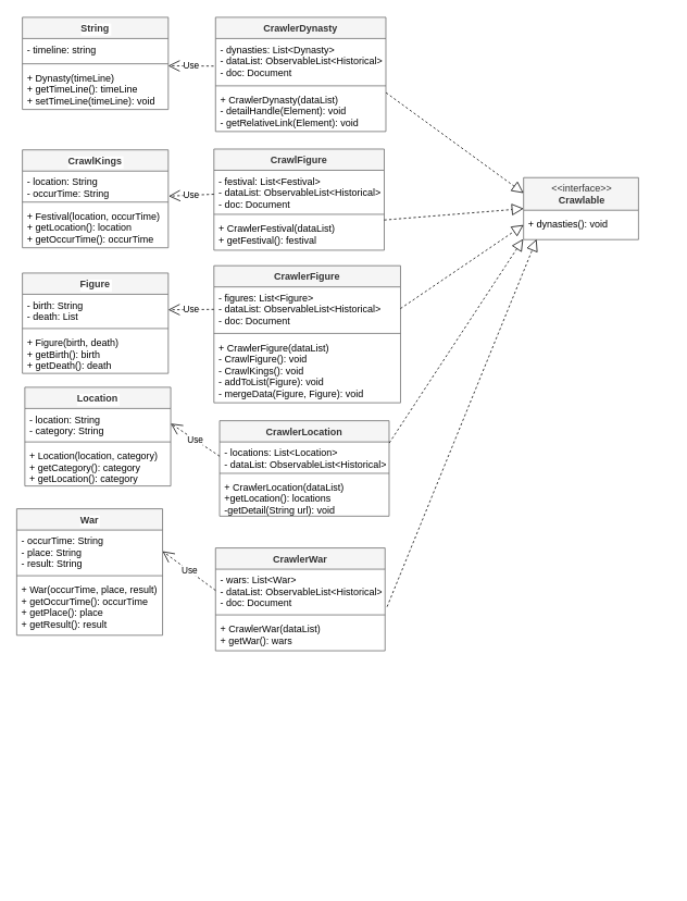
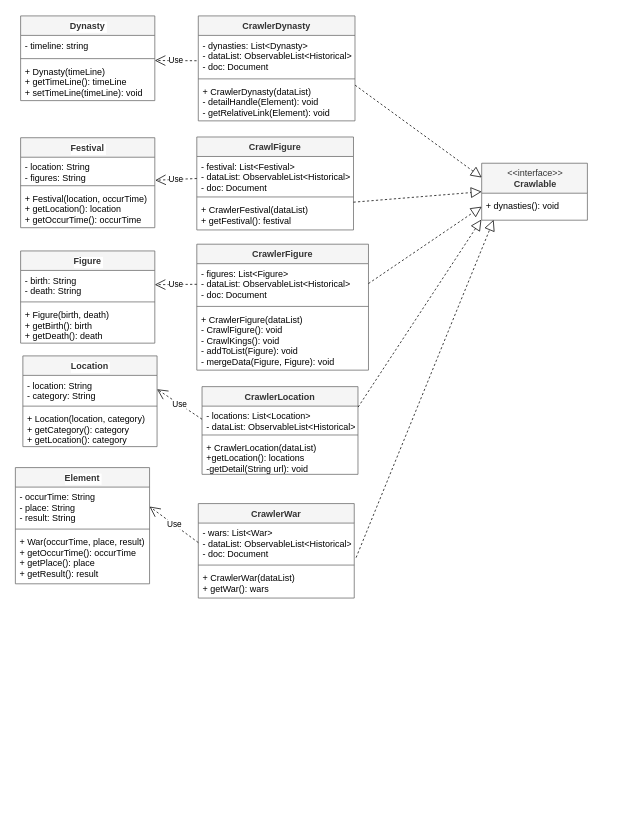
  <mxCell id="0" />
  <mxCell id="1" parent="0" />
  <mxCell id="2" value="" style="group" parent="1" vertex="1" connectable="0"><mxGeometry x="20" y="20.5" width="801" height="1061.5" as="geometry" /></mxCell>
  <mxCell id="3" value="Figure" style="swimlane;fontStyle=1;align=center;verticalAlign=top;childLayout=stackLayout;horizontal=1;startSize=26;horizontalStack=0;resizeParent=1;resizeParentMax=0;resizeLast=0;collapsible=1;marginBottom=0;strokeColor=#666666;labelBackgroundColor=#FFFFFF;fontColor=#333333;fillColor=#f5f5f5;rounded=0;" parent="2" vertex="1"><mxGeometry x="7" y="313.5" width="179" height="123" as="geometry" /></mxCell>
- <mxCell id="4" value="- birth: String&#10;- death: List" style="text;strokeColor=none;fillColor=none;align=left;verticalAlign=top;spacingLeft=4;spacingRight=4;overflow=hidden;rotatable=0;points=[[0,0.5],[1,0.5]];portConstraint=eastwest;fontColor=#000000;rounded=0;" parent="3" vertex="1"><mxGeometry y="26" width="179" height="38" as="geometry" /></mxCell>
+ <mxCell id="4" value="- birth: String&#10;- death: String" style="text;strokeColor=none;fillColor=none;align=left;verticalAlign=top;spacingLeft=4;spacingRight=4;overflow=hidden;rotatable=0;points=[[0,0.5],[1,0.5]];portConstraint=eastwest;fontColor=#000000;rounded=0;" parent="3" vertex="1"><mxGeometry y="26" width="179" height="38" as="geometry" /></mxCell>
  <mxCell id="5" value="" style="line;strokeWidth=1;fillColor=none;align=left;verticalAlign=middle;spacingTop=-1;spacingLeft=3;spacingRight=3;rotatable=0;labelPosition=right;points=[];portConstraint=eastwest;strokeColor=inherit;rounded=0;" parent="3" vertex="1"><mxGeometry y="64" width="179" height="8" as="geometry" /></mxCell>
  <mxCell id="6" value="+ Figure(birth, death)&#10;+ getBirth(): birth&#10;+ getDeath(): death&#10;&#10;" style="text;strokeColor=none;fillColor=none;align=left;verticalAlign=top;spacingLeft=4;spacingRight=4;overflow=hidden;rotatable=0;points=[[0,0.5],[1,0.5]];portConstraint=eastwest;fontColor=#000000;rounded=0;" parent="3" vertex="1"><mxGeometry y="72" width="179" height="51" as="geometry" /></mxCell>
  <mxCell id="7" value="Location" style="swimlane;fontStyle=1;align=center;verticalAlign=top;childLayout=stackLayout;horizontal=1;startSize=26;horizontalStack=0;resizeParent=1;resizeParentMax=0;resizeLast=0;collapsible=1;marginBottom=0;strokeColor=#666666;labelBackgroundColor=#FFFFFF;fontColor=#333333;fillColor=#f5f5f5;rounded=0;" parent="2" vertex="1"><mxGeometry x="10" y="453.5" width="179" height="121" as="geometry" /></mxCell>
  <mxCell id="8" value="- location: String&#10;- category: String" style="text;strokeColor=none;fillColor=none;align=left;verticalAlign=top;spacingLeft=4;spacingRight=4;overflow=hidden;rotatable=0;points=[[0,0.5],[1,0.5]];portConstraint=eastwest;fontColor=#000000;rounded=0;" parent="7" vertex="1"><mxGeometry y="26" width="179" height="37" as="geometry" /></mxCell>
  <mxCell id="9" value="" style="line;strokeWidth=1;fillColor=none;align=left;verticalAlign=middle;spacingTop=-1;spacingLeft=3;spacingRight=3;rotatable=0;labelPosition=right;points=[];portConstraint=eastwest;strokeColor=inherit;rounded=0;" parent="7" vertex="1"><mxGeometry y="63" width="179" height="8" as="geometry" /></mxCell>
  <mxCell id="10" value="+ Location(location, category)&#10;+ getCategory(): category&#10;+ getLocation(): category" style="text;strokeColor=none;fillColor=none;align=left;verticalAlign=top;spacingLeft=4;spacingRight=4;overflow=hidden;rotatable=0;points=[[0,0.5],[1,0.5]];portConstraint=eastwest;fontColor=#000000;rounded=0;" parent="7" vertex="1"><mxGeometry y="71" width="179" height="50" as="geometry" /></mxCell>
- <mxCell id="11" value="War" style="swimlane;fontStyle=1;align=center;verticalAlign=top;childLayout=stackLayout;horizontal=1;startSize=26;horizontalStack=0;resizeParent=1;resizeParentMax=0;resizeLast=0;collapsible=1;marginBottom=0;strokeColor=#666666;labelBackgroundColor=#FFFFFF;fontColor=#333333;fillColor=#f5f5f5;rounded=0;" parent="2" vertex="1"><mxGeometry y="602.5" width="179" height="155" as="geometry"><mxRectangle x="40" y="720" width="57" height="26" as="alternateBounds" /></mxGeometry></mxCell>
+ <mxCell id="11" value="Element" style="swimlane;fontStyle=1;align=center;verticalAlign=top;childLayout=stackLayout;horizontal=1;startSize=26;horizontalStack=0;resizeParent=1;resizeParentMax=0;resizeLast=0;collapsible=1;marginBottom=0;strokeColor=#666666;labelBackgroundColor=#FFFFFF;fontColor=#333333;fillColor=#f5f5f5;rounded=0;" parent="2" vertex="1"><mxGeometry y="602.5" width="179" height="155" as="geometry"><mxRectangle x="40" y="720" width="57" height="26" as="alternateBounds" /></mxGeometry></mxCell>
  <mxCell id="12" value="- occurTime: String&#10;- place: String&#10;- result: String" style="text;strokeColor=none;fillColor=none;align=left;verticalAlign=top;spacingLeft=4;spacingRight=4;overflow=hidden;rotatable=0;points=[[0,0.5],[1,0.5]];portConstraint=eastwest;fontColor=#000000;rounded=0;" parent="11" vertex="1"><mxGeometry y="26" width="179" height="52" as="geometry" /></mxCell>
  <mxCell id="13" value="" style="line;strokeWidth=1;fillColor=none;align=left;verticalAlign=middle;spacingTop=-1;spacingLeft=3;spacingRight=3;rotatable=0;labelPosition=right;points=[];portConstraint=eastwest;strokeColor=inherit;rounded=0;" parent="11" vertex="1"><mxGeometry y="78" width="179" height="8" as="geometry" /></mxCell>
  <mxCell id="14" value="+ War(occurTime, place, result)&#10;+ getOccurTime(): occurTime&#10;+ getPlace(): place&#10;+ getResult(): result" style="text;strokeColor=none;fillColor=none;align=left;verticalAlign=top;spacingLeft=4;spacingRight=4;overflow=hidden;rotatable=0;points=[[0,0.5],[1,0.5]];portConstraint=eastwest;fontColor=#000000;rounded=0;" parent="11" vertex="1"><mxGeometry y="86" width="179" height="69" as="geometry" /></mxCell>
- <mxCell id="15" value="String" style="swimlane;fontStyle=1;align=center;verticalAlign=top;childLayout=stackLayout;horizontal=1;startSize=26;horizontalStack=0;resizeParent=1;resizeParentMax=0;resizeLast=0;collapsible=1;marginBottom=0;strokeColor=#666666;labelBackgroundColor=#FFFFFF;fontColor=#333333;fillColor=#f5f5f5;rounded=0;" parent="2" vertex="1"><mxGeometry x="7" width="179" height="113" as="geometry" /></mxCell>
+ <mxCell id="15" value="Dynasty" style="swimlane;fontStyle=1;align=center;verticalAlign=top;childLayout=stackLayout;horizontal=1;startSize=26;horizontalStack=0;resizeParent=1;resizeParentMax=0;resizeLast=0;collapsible=1;marginBottom=0;strokeColor=#666666;labelBackgroundColor=#FFFFFF;fontColor=#333333;fillColor=#f5f5f5;rounded=0;" parent="2" vertex="1"><mxGeometry x="7" width="179" height="113" as="geometry" /></mxCell>
  <mxCell id="16" value="- timeline: string" style="text;strokeColor=none;fillColor=none;align=left;verticalAlign=top;spacingLeft=4;spacingRight=4;overflow=hidden;rotatable=0;points=[[0,0.5],[1,0.5]];portConstraint=eastwest;fontColor=#000000;rounded=0;" parent="15" vertex="1"><mxGeometry y="26" width="179" height="27" as="geometry" /></mxCell>
  <mxCell id="17" value="" style="line;strokeWidth=1;fillColor=none;align=left;verticalAlign=middle;spacingTop=-1;spacingLeft=3;spacingRight=3;rotatable=0;labelPosition=right;points=[];portConstraint=eastwest;strokeColor=inherit;rounded=0;" parent="15" vertex="1"><mxGeometry y="53" width="179" height="8" as="geometry" /></mxCell>
  <mxCell id="18" value="+ Dynasty(timeLine)&#10;+ getTimeLine(): timeLine &#10;+ setTimeLine(timeLine): void" style="text;strokeColor=none;fillColor=none;align=left;verticalAlign=top;spacingLeft=4;spacingRight=4;overflow=hidden;rotatable=0;points=[[0,0.5],[1,0.5]];portConstraint=eastwest;fontColor=#000000;rounded=0;" parent="15" vertex="1"><mxGeometry y="61" width="179" height="52" as="geometry" /></mxCell>
- <mxCell id="19" value="CrawlKings" style="swimlane;fontStyle=1;align=center;verticalAlign=top;childLayout=stackLayout;horizontal=1;startSize=26;horizontalStack=0;resizeParent=1;resizeParentMax=0;resizeLast=0;collapsible=1;marginBottom=0;strokeColor=#666666;labelBackgroundColor=#FFFFFF;fontColor=#333333;fillColor=#f5f5f5;rounded=0;" parent="2" vertex="1"><mxGeometry x="7" y="162.5" width="179" height="120" as="geometry" /></mxCell>
- <mxCell id="20" value="- location: String&#10;- occurTime: String" style="text;strokeColor=none;fillColor=none;align=left;verticalAlign=top;spacingLeft=4;spacingRight=4;overflow=hidden;rotatable=0;points=[[0,0.5],[1,0.5]];portConstraint=eastwest;fontColor=#000000;rounded=0;" parent="19" vertex="1"><mxGeometry y="26" width="179" height="34" as="geometry" /></mxCell>
+ <mxCell id="19" value="Festival" style="swimlane;fontStyle=1;align=center;verticalAlign=top;childLayout=stackLayout;horizontal=1;startSize=26;horizontalStack=0;resizeParent=1;resizeParentMax=0;resizeLast=0;collapsible=1;marginBottom=0;strokeColor=#666666;labelBackgroundColor=#FFFFFF;fontColor=#333333;fillColor=#f5f5f5;rounded=0;" parent="2" vertex="1"><mxGeometry x="7" y="162.5" width="179" height="120" as="geometry" /></mxCell>
+ <mxCell id="20" value="- location: String&#10;- figures: String" style="text;strokeColor=none;fillColor=none;align=left;verticalAlign=top;spacingLeft=4;spacingRight=4;overflow=hidden;rotatable=0;points=[[0,0.5],[1,0.5]];portConstraint=eastwest;fontColor=#000000;rounded=0;" parent="19" vertex="1"><mxGeometry y="26" width="179" height="34" as="geometry" /></mxCell>
  <mxCell id="21" value="" style="line;strokeWidth=1;fillColor=none;align=left;verticalAlign=middle;spacingTop=-1;spacingLeft=3;spacingRight=3;rotatable=0;labelPosition=right;points=[];portConstraint=eastwest;strokeColor=inherit;rounded=0;" parent="19" vertex="1"><mxGeometry y="60" width="179" height="8" as="geometry" /></mxCell>
  <mxCell id="22" value="+ Festival(location, occurTime) &#10;+ getLocation(): location&#10;+ getOccurTime(): occurTime" style="text;strokeColor=none;fillColor=none;align=left;verticalAlign=top;spacingLeft=4;spacingRight=4;overflow=hidden;rotatable=0;points=[[0,0.5],[1,0.5]];portConstraint=eastwest;fontColor=#000000;rounded=0;" parent="19" vertex="1"><mxGeometry y="68" width="179" height="52" as="geometry" /></mxCell>
  <mxCell id="23" value="&amp;lt;&amp;lt;interface&amp;gt;&amp;gt;&lt;br&gt;&lt;b&gt;Crawlable&lt;/b&gt;" style="swimlane;fontStyle=0;align=center;verticalAlign=top;childLayout=stackLayout;horizontal=1;startSize=40;horizontalStack=0;resizeParent=1;resizeParentMax=0;resizeLast=0;collapsible=0;marginBottom=0;html=1;fillColor=#f5f5f5;strokeColor=#666666;fontColor=#333333;" parent="2" vertex="1"><mxGeometry x="622" y="196.5" width="141" height="76" as="geometry" /></mxCell>
  <mxCell id="24" value="&lt;font color=&quot;#000000&quot;&gt;+ dynasties(): void&lt;br&gt;&lt;/font&gt;" style="text;html=1;strokeColor=none;fillColor=none;align=left;verticalAlign=middle;spacingLeft=4;spacingRight=4;overflow=hidden;rotatable=0;points=[[0,0.5],[1,0.5]];portConstraint=eastwest;" parent="23" vertex="1"><mxGeometry y="40" width="141" height="36" as="geometry" /></mxCell>
  <mxCell id="25" value="CrawlFigure" style="swimlane;fontStyle=1;align=center;verticalAlign=top;childLayout=stackLayout;horizontal=1;startSize=26;horizontalStack=0;resizeParent=1;resizeParentMax=0;resizeLast=0;collapsible=1;marginBottom=0;fillColor=#f5f5f5;fontColor=#333333;strokeColor=#666666;" parent="2" vertex="1"><mxGeometry x="242" y="161.5" width="209" height="124" as="geometry" /></mxCell>
  <mxCell id="26" value="- festival: List&lt;Festival&gt;&#10;- dataList: ObservableList&lt;Historical&gt;&#10;- doc: Document" style="text;strokeColor=none;fillColor=none;align=left;verticalAlign=top;spacingLeft=4;spacingRight=4;overflow=hidden;rotatable=0;points=[[0,0.5],[1,0.5]];portConstraint=eastwest;fontColor=#000000;" parent="25" vertex="1"><mxGeometry y="26" width="209" height="50" as="geometry" /></mxCell>
  <mxCell id="27" value="" style="line;strokeWidth=1;fillColor=none;align=left;verticalAlign=middle;spacingTop=-1;spacingLeft=3;spacingRight=3;rotatable=0;labelPosition=right;points=[];portConstraint=eastwest;strokeColor=inherit;" parent="25" vertex="1"><mxGeometry y="76" width="209" height="8" as="geometry" /></mxCell>
  <mxCell id="28" value="+ CrawlerFestival(dataList)&#10;+ getFestival(): festival" style="text;strokeColor=none;fillColor=none;align=left;verticalAlign=top;spacingLeft=4;spacingRight=4;overflow=hidden;rotatable=0;points=[[0,0.5],[1,0.5]];portConstraint=eastwest;fontColor=#000000;" parent="25" vertex="1"><mxGeometry y="84" width="209" height="40" as="geometry" /></mxCell>
  <mxCell id="29" value="CrawlerLocation" style="swimlane;fontStyle=1;align=center;verticalAlign=top;childLayout=stackLayout;horizontal=1;startSize=26;horizontalStack=0;resizeParent=1;resizeParentMax=0;resizeLast=0;collapsible=1;marginBottom=0;fillColor=#f5f5f5;fontColor=#333333;strokeColor=#666666;" parent="2" vertex="1"><mxGeometry x="249" y="494.5" width="208" height="117" as="geometry" /></mxCell>
  <mxCell id="30" value="- locations: List&lt;Location&gt;&#10;- dataList: ObservableList&lt;Historical&gt;" style="text;strokeColor=none;fillColor=none;align=left;verticalAlign=top;spacingLeft=4;spacingRight=4;overflow=hidden;rotatable=0;points=[[0,0.5],[1,0.5]];portConstraint=eastwest;fontColor=#000000;" parent="29" vertex="1"><mxGeometry y="26" width="208" height="35" as="geometry" /></mxCell>
  <mxCell id="31" value="" style="line;strokeWidth=1;fillColor=none;align=left;verticalAlign=middle;spacingTop=-1;spacingLeft=3;spacingRight=3;rotatable=0;labelPosition=right;points=[];portConstraint=eastwest;strokeColor=inherit;" parent="29" vertex="1"><mxGeometry y="61" width="208" height="7" as="geometry" /></mxCell>
  <mxCell id="32" value="+ CrawlerLocation(dataList)&#10;+getLocation(): locations&#10;-getDetail(String url): void&#10;" style="text;strokeColor=none;fillColor=none;align=left;verticalAlign=top;spacingLeft=4;spacingRight=4;overflow=hidden;rotatable=0;points=[[0,0.5],[1,0.5]];portConstraint=eastwest;fontColor=#000000;" parent="29" vertex="1"><mxGeometry y="68" width="208" height="49" as="geometry" /></mxCell>
  <mxCell id="33" value="CrawlerDynasty" style="swimlane;fontStyle=1;align=center;verticalAlign=top;childLayout=stackLayout;horizontal=1;startSize=26;horizontalStack=0;resizeParent=1;resizeParentMax=0;resizeLast=0;collapsible=1;marginBottom=0;fillColor=#f5f5f5;fontColor=#333333;strokeColor=#666666;" parent="2" vertex="1"><mxGeometry x="244" width="209" height="140" as="geometry" /></mxCell>
  <mxCell id="34" value="- dynasties: List&lt;Dynasty&gt;&#10;- dataList: ObservableList&lt;Historical&gt;&#10;- doc: Document" style="text;strokeColor=none;fillColor=none;align=left;verticalAlign=top;spacingLeft=4;spacingRight=4;overflow=hidden;rotatable=0;points=[[0,0.5],[1,0.5]];portConstraint=eastwest;gradientColor=none;fontColor=#000000;" parent="33" vertex="1"><mxGeometry y="26" width="209" height="54" as="geometry" /></mxCell>
  <mxCell id="35" value="" style="line;strokeWidth=1;fillColor=none;align=left;verticalAlign=middle;spacingTop=-1;spacingLeft=3;spacingRight=3;rotatable=0;labelPosition=right;points=[];portConstraint=eastwest;strokeColor=inherit;" parent="33" vertex="1"><mxGeometry y="80" width="209" height="8" as="geometry" /></mxCell>
  <mxCell id="36" value="+ CrawlerDynasty(dataList)&#10;- detailHandle(Element): void&#10;- getRelativeLink(Element): void" style="text;strokeColor=none;fillColor=none;align=left;verticalAlign=top;spacingLeft=4;spacingRight=4;overflow=hidden;rotatable=0;points=[[0,0.5],[1,0.5]];portConstraint=eastwest;fontColor=#000000;" parent="33" vertex="1"><mxGeometry y="88" width="209" height="52" as="geometry" /></mxCell>
  <mxCell id="37" value="CrawlerFigure" style="swimlane;fontStyle=1;align=center;verticalAlign=top;childLayout=stackLayout;horizontal=1;startSize=26;horizontalStack=0;resizeParent=1;resizeParentMax=0;resizeLast=0;collapsible=1;marginBottom=0;fillColor=#f5f5f5;fontColor=#333333;strokeColor=#666666;" parent="2" vertex="1"><mxGeometry x="242" y="304.5" width="229" height="168" as="geometry" /></mxCell>
  <mxCell id="38" value="- figures: List&lt;Figure&gt;&#10;- dataList: ObservableList&lt;Historical&gt;&#10;- doc: Document" style="text;strokeColor=none;fillColor=none;align=left;verticalAlign=top;spacingLeft=4;spacingRight=4;overflow=hidden;rotatable=0;points=[[0,0.5],[1,0.5]];portConstraint=eastwest;fontColor=#000000;" parent="37" vertex="1"><mxGeometry y="26" width="229" height="53" as="geometry" /></mxCell>
  <mxCell id="39" value="" style="line;strokeWidth=1;fillColor=none;align=left;verticalAlign=middle;spacingTop=-1;spacingLeft=3;spacingRight=3;rotatable=0;labelPosition=right;points=[];portConstraint=eastwest;strokeColor=inherit;" parent="37" vertex="1"><mxGeometry y="79" width="229" height="8" as="geometry" /></mxCell>
  <mxCell id="40" value="+ CrawlerFigure(dataList)&#10;- CrawlFigure(): void&#10;- CrawlKings(): void&#10;- addToList(Figure): void&#10;- mergeData(Figure, Figure): void" style="text;strokeColor=none;fillColor=none;align=left;verticalAlign=top;spacingLeft=4;spacingRight=4;overflow=hidden;rotatable=0;points=[[0,0.5],[1,0.5]];portConstraint=eastwest;fontColor=#000000;" parent="37" vertex="1"><mxGeometry y="87" width="229" height="81" as="geometry" /></mxCell>
  <mxCell id="41" value="CrawlerWar" style="swimlane;fontStyle=1;align=center;verticalAlign=top;childLayout=stackLayout;horizontal=1;startSize=26;horizontalStack=0;resizeParent=1;resizeParentMax=0;resizeLast=0;collapsible=1;marginBottom=0;fillColor=#f5f5f5;fontColor=#333333;strokeColor=#666666;" parent="2" vertex="1"><mxGeometry x="244" y="650.5" width="208" height="126" as="geometry" /></mxCell>
  <mxCell id="42" value="- wars: List&lt;War&gt;&#10;- dataList: ObservableList&lt;Historical&gt;&#10;- doc: Document&#10;" style="text;strokeColor=none;fillColor=none;align=left;verticalAlign=top;spacingLeft=4;spacingRight=4;overflow=hidden;rotatable=0;points=[[0,0.5],[1,0.5]];portConstraint=eastwest;fontColor=#000000;" parent="41" vertex="1"><mxGeometry y="26" width="208" height="52" as="geometry" /></mxCell>
  <mxCell id="43" value="" style="line;strokeWidth=1;fillColor=none;align=left;verticalAlign=middle;spacingTop=-1;spacingLeft=3;spacingRight=3;rotatable=0;labelPosition=right;points=[];portConstraint=eastwest;strokeColor=inherit;" parent="41" vertex="1"><mxGeometry y="78" width="208" height="8" as="geometry" /></mxCell>
  <mxCell id="44" value="+ CrawlerWar(dataList)&#10;+ getWar(): wars" style="text;strokeColor=none;fillColor=none;align=left;verticalAlign=top;spacingLeft=4;spacingRight=4;overflow=hidden;rotatable=0;points=[[0,0.5],[1,0.5]];portConstraint=eastwest;fontColor=#000000;" parent="41" vertex="1"><mxGeometry y="86" width="208" height="40" as="geometry" /></mxCell>
  <mxCell id="45" value="" style="endArrow=block;dashed=1;endFill=0;endSize=12;html=1;exitX=1;exitY=0.074;exitDx=0;exitDy=0;exitPerimeter=0;entryX=0;entryY=0.5;entryDx=0;entryDy=0;strokeColor=#000000;" parent="2" source="28" target="23" edge="1"><mxGeometry width="160" relative="1" as="geometry"><mxPoint x="320" y="619.5" as="sourcePoint" /><mxPoint x="405" y="954.5" as="targetPoint" /></mxGeometry></mxCell>
  <mxCell id="46" value="" style="endArrow=block;dashed=1;endFill=0;endSize=12;html=1;exitX=1.001;exitY=0.085;exitDx=0;exitDy=0;exitPerimeter=0;strokeColor=#000000;entryX=0;entryY=0.25;entryDx=0;entryDy=0;" parent="2" source="36" target="23" edge="1"><mxGeometry width="160" relative="1" as="geometry"><mxPoint x="405.301" y="540.02" as="sourcePoint" /><mxPoint x="637" y="272.5" as="targetPoint" /></mxGeometry></mxCell>
  <mxCell id="47" value="" style="endArrow=block;dashed=1;endFill=0;endSize=12;html=1;exitX=1.001;exitY=0.035;exitDx=0;exitDy=0;exitPerimeter=0;strokeColor=#000000;entryX=-0.003;entryY=0.978;entryDx=0;entryDy=0;entryPerimeter=0;" parent="2" source="30" target="24" edge="1"><mxGeometry width="160" relative="1" as="geometry"><mxPoint x="286.172" y="731.668" as="sourcePoint" /><mxPoint x="337" y="780.5" as="targetPoint" /></mxGeometry></mxCell>
  <mxCell id="48" value="" style="endArrow=block;dashed=1;endFill=0;endSize=12;html=1;exitX=1;exitY=0.5;exitDx=0;exitDy=0;entryX=0;entryY=0.5;entryDx=0;entryDy=0;strokeColor=#000000;" parent="2" source="38" target="24" edge="1"><mxGeometry width="160" relative="1" as="geometry"><mxPoint x="314.172" y="727.668" as="sourcePoint" /><mxPoint x="335" y="1021.5" as="targetPoint" /></mxGeometry></mxCell>
  <mxCell id="49" value="Use" style="endArrow=open;endSize=12;dashed=1;html=1;entryX=1;entryY=0.5;entryDx=0;entryDy=0;strokeColor=#000000;labelBackgroundColor=#FFFFFF;fontColor=#000000;" parent="2" source="38" target="4" edge="1"><mxGeometry width="160" relative="1" as="geometry"><mxPoint x="319" y="309.5" as="sourcePoint" /><mxPoint x="479" y="309.5" as="targetPoint" /></mxGeometry></mxCell>
  <mxCell id="50" value="Use" style="endArrow=open;endSize=12;dashed=1;html=1;entryX=1;entryY=-0.029;entryDx=0;entryDy=0;entryPerimeter=0;exitX=-0.011;exitY=0.626;exitDx=0;exitDy=0;exitPerimeter=0;fontColor=#000000;strokeColor=#000000;labelBackgroundColor=#FFFFFF;" parent="2" source="34" target="18" edge="1"><mxGeometry width="160" relative="1" as="geometry"><mxPoint x="231" y="573.5" as="sourcePoint" /><mxPoint x="30.413" y="231.656" as="targetPoint" /></mxGeometry></mxCell>
  <mxCell id="51" value="Use" style="endArrow=open;endSize=12;dashed=1;html=1;entryX=1.003;entryY=0.904;entryDx=0;entryDy=0;entryPerimeter=0;strokeColor=#000000;labelBackgroundColor=#FFFFFF;fontColor=#000000;" parent="2" source="26" target="20" edge="1"><mxGeometry width="160" relative="1" as="geometry"><mxPoint x="388" y="490.5" as="sourcePoint" /><mxPoint x="241.235" y="355.008" as="targetPoint" /></mxGeometry></mxCell>
  <mxCell id="52" value="Use" style="endArrow=open;endSize=12;dashed=1;html=1;exitX=0;exitY=0.5;exitDx=0;exitDy=0;entryX=1;entryY=0.5;entryDx=0;entryDy=0;fontColor=#000000;labelBackgroundColor=#FFFFFF;strokeColor=#000000;" parent="2" source="30" target="8" edge="1"><mxGeometry width="160" relative="1" as="geometry"><mxPoint x="409.026" y="412.5" as="sourcePoint" /><mxPoint x="542" y="332.5" as="targetPoint" /></mxGeometry></mxCell>
  <mxCell id="53" value="Use" style="endArrow=open;endSize=12;dashed=1;html=1;entryX=1;entryY=0.5;entryDx=0;entryDy=0;exitX=0;exitY=0.5;exitDx=0;exitDy=0;strokeColor=#000000;fontColor=#000000;labelBackgroundColor=#FFFFFF;" parent="2" source="42" target="12" edge="1"><mxGeometry width="160" relative="1" as="geometry"><mxPoint x="554.432" y="555.78" as="sourcePoint" /><mxPoint x="552.088" y="352.54" as="targetPoint" /></mxGeometry></mxCell>
  <mxCell id="54" value="" style="endArrow=block;dashed=1;endFill=0;endSize=12;html=1;entryX=0.113;entryY=0.989;entryDx=0;entryDy=0;entryPerimeter=0;exitX=1.012;exitY=0.885;exitDx=0;exitDy=0;exitPerimeter=0;strokeColor=#000000;" parent="2" source="42" target="24" edge="1"><mxGeometry width="160" relative="1" as="geometry"><mxPoint x="552" y="762.5" as="sourcePoint" /><mxPoint x="712" y="762.5" as="targetPoint" /></mxGeometry></mxCell>
